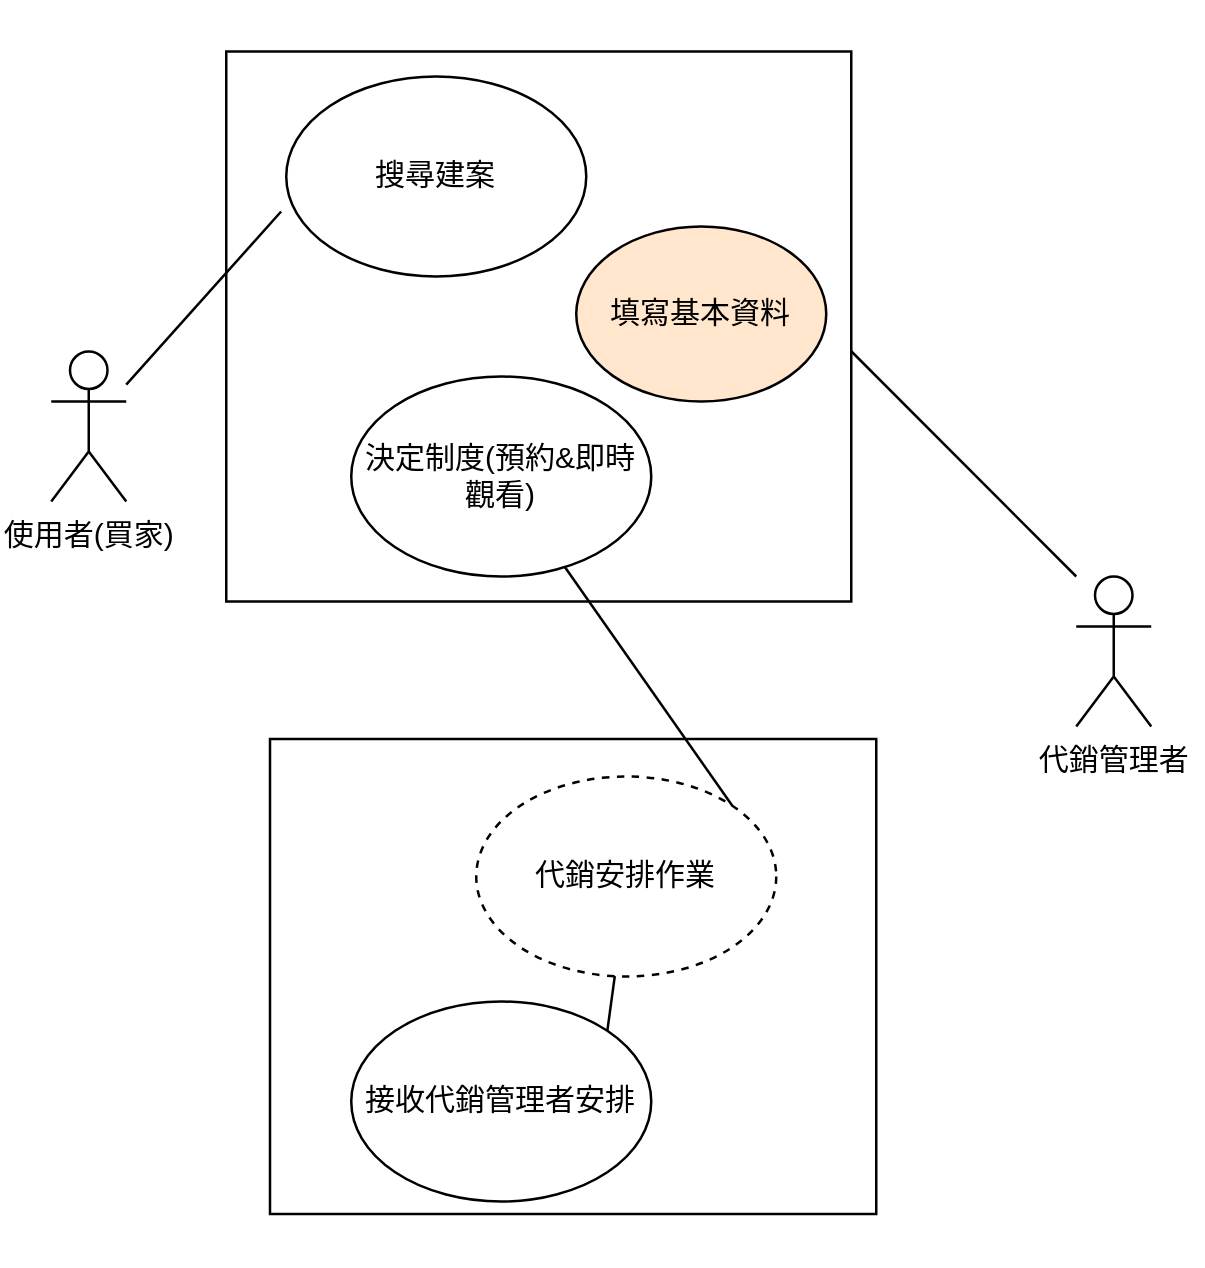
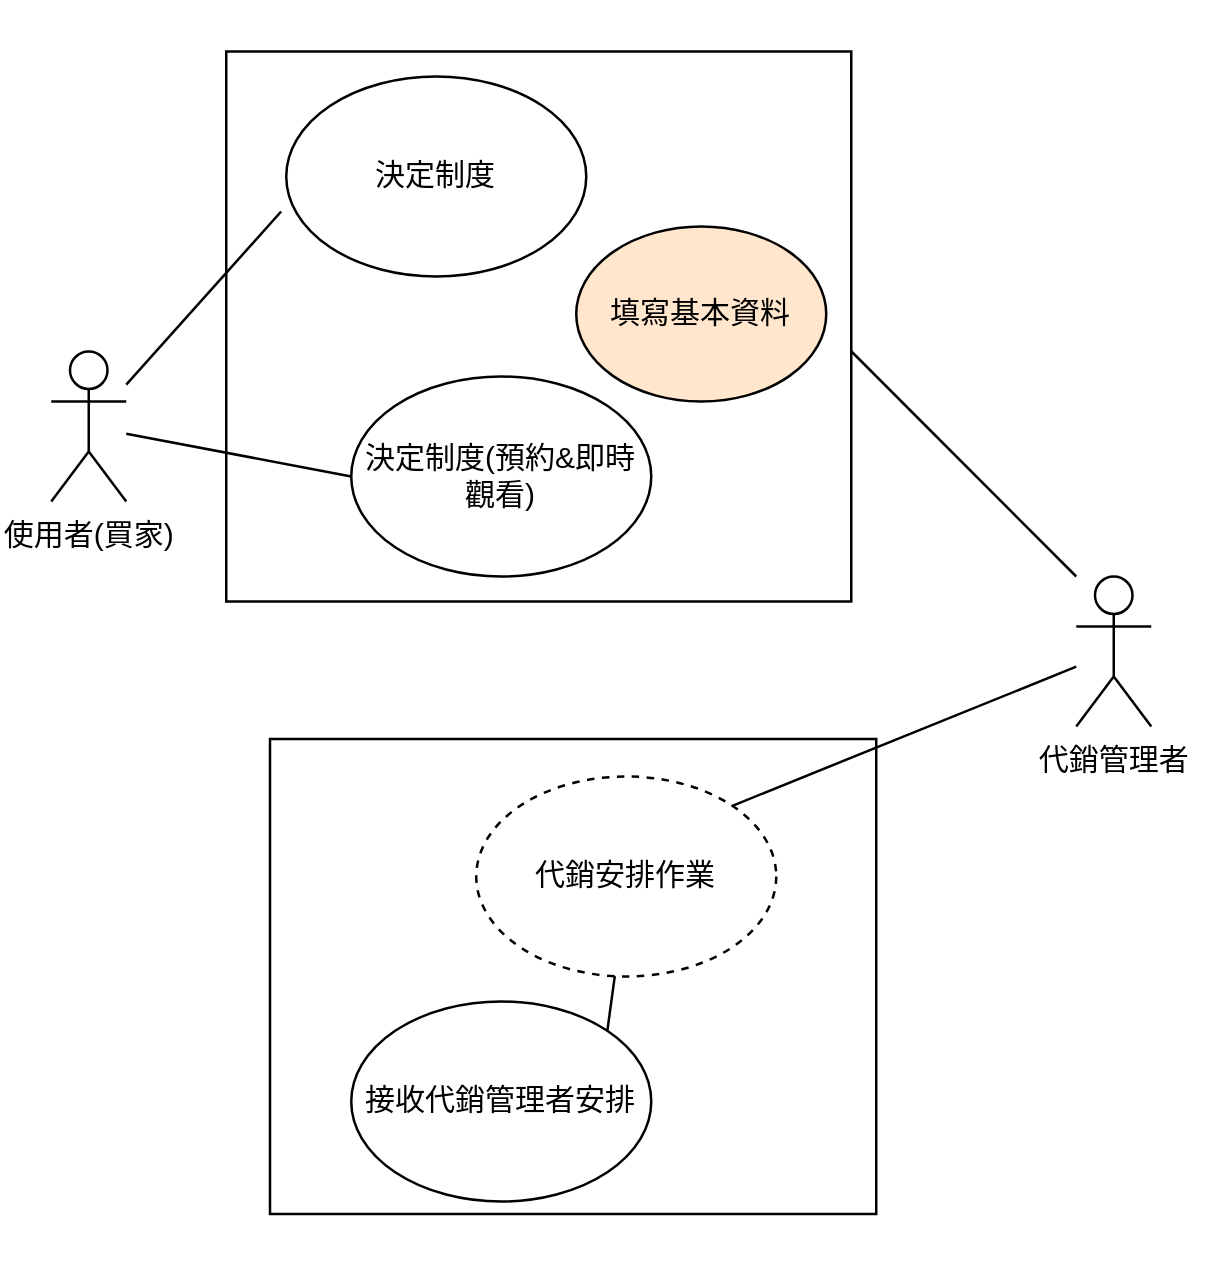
  <mxCell id="0" />
  <mxCell id="1" parent="0" />
  <mxCell id="2" value="" style="rounded=0;whiteSpace=wrap;html=1;" parent="1" vertex="1"><mxGeometry x="107.5" y="295" width="242.5" height="190" as="geometry" /></mxCell>
  <mxCell id="3" value="" style="rounded=0;whiteSpace=wrap;html=1;" parent="1" vertex="1"><mxGeometry x="90" y="20" width="250" height="220" as="geometry" /></mxCell>
  <mxCell id="4" value="使用者(買家)" style="shape=umlActor;verticalLabelPosition=bottom;verticalAlign=top;html=1;outlineConnect=0;" parent="1" vertex="1"><mxGeometry x="20" y="140" width="30" height="60" as="geometry" /></mxCell>
- <mxCell id="5" value="搜尋建案" style="ellipse;whiteSpace=wrap;html=1;" parent="1" vertex="1"><mxGeometry x="114" y="30" width="120" height="80" as="geometry" /></mxCell>
+ <mxCell id="5" value="決定制度" style="ellipse;whiteSpace=wrap;html=1;" parent="1" vertex="1"><mxGeometry x="114" y="30" width="120" height="80" as="geometry" /></mxCell>
  <mxCell id="6" value="決定制度(預約&amp;amp;即時觀看)" style="ellipse;whiteSpace=wrap;html=1;" parent="1" vertex="1"><mxGeometry x="140" y="150" width="120" height="80" as="geometry" /></mxCell>
  <mxCell id="7" value="" style="endArrow=none;html=1;entryX=-0.017;entryY=0.675;entryDx=0;entryDy=0;entryPerimeter=0;" parent="1" source="4" target="5" edge="1"><mxGeometry width="50" height="50" relative="1" as="geometry"><mxPoint x="210" y="260" as="sourcePoint" /><mxPoint x="260" y="210" as="targetPoint" /></mxGeometry></mxCell>
+ <mxCell id="8" value="" style="endArrow=none;html=1;entryX=0;entryY=0.5;entryDx=0;entryDy=0;" parent="1" source="4" target="6" edge="1"><mxGeometry width="50" height="50" relative="1" as="geometry"><mxPoint x="210" y="260" as="sourcePoint" /><mxPoint x="260" y="210" as="targetPoint" /></mxGeometry></mxCell>
  <mxCell id="9" value="代銷管理者" style="shape=umlActor;verticalLabelPosition=bottom;verticalAlign=top;html=1;outlineConnect=0;" parent="1" vertex="1"><mxGeometry x="430" y="230" width="30" height="60" as="geometry" /></mxCell>
  <mxCell id="10" value="代銷安排作業" style="ellipse;whiteSpace=wrap;html=1;dashed=1;" parent="1" vertex="1"><mxGeometry x="190" y="310" width="120" height="80" as="geometry" /></mxCell>
  <mxCell id="11" value="" style="endArrow=none;html=1;entryX=1;entryY=0.545;entryDx=0;entryDy=0;entryPerimeter=0;" parent="1" target="3" edge="1"><mxGeometry width="50" height="50" relative="1" as="geometry"><mxPoint x="430" y="230" as="sourcePoint" /><mxPoint x="480" y="120" as="targetPoint" /></mxGeometry></mxCell>
- <mxCell id="12" value="" style="endArrow=none;html=1;exitX=1;exitY=0;exitDx=0;exitDy=0;" parent="1" source="10" target="6" edge="1"><mxGeometry width="50" height="50" relative="1" as="geometry"><mxPoint x="210" y="260" as="sourcePoint" /><mxPoint x="520" y="250" as="targetPoint" /></mxGeometry></mxCell>
+ <mxCell id="12" value="" style="endArrow=none;html=1;exitX=1;exitY=0;exitDx=0;exitDy=0;" parent="1" source="10" target="9" edge="1"><mxGeometry width="50" height="50" relative="1" as="geometry"><mxPoint x="210" y="260" as="sourcePoint" /><mxPoint x="520" y="250" as="targetPoint" /></mxGeometry></mxCell>
  <mxCell id="13" value="接收代銷管理者安排" style="ellipse;whiteSpace=wrap;html=1;" parent="1" vertex="1"><mxGeometry x="140" y="400" width="120" height="80" as="geometry" /></mxCell>
  <mxCell id="14" value="" style="endArrow=none;html=1;exitX=1;exitY=0;exitDx=0;exitDy=0;" parent="1" source="13" target="10" edge="1"><mxGeometry width="50" height="50" relative="1" as="geometry"><mxPoint x="210" y="260" as="sourcePoint" /><mxPoint x="260" y="210" as="targetPoint" /></mxGeometry></mxCell>
  <mxCell id="15" value="填寫基本資料" style="ellipse;whiteSpace=wrap;html=1;fillColor=#ffe6cc;" vertex="1" parent="1"><mxGeometry x="230" y="90" width="100" height="70" as="geometry" /></mxCell>
